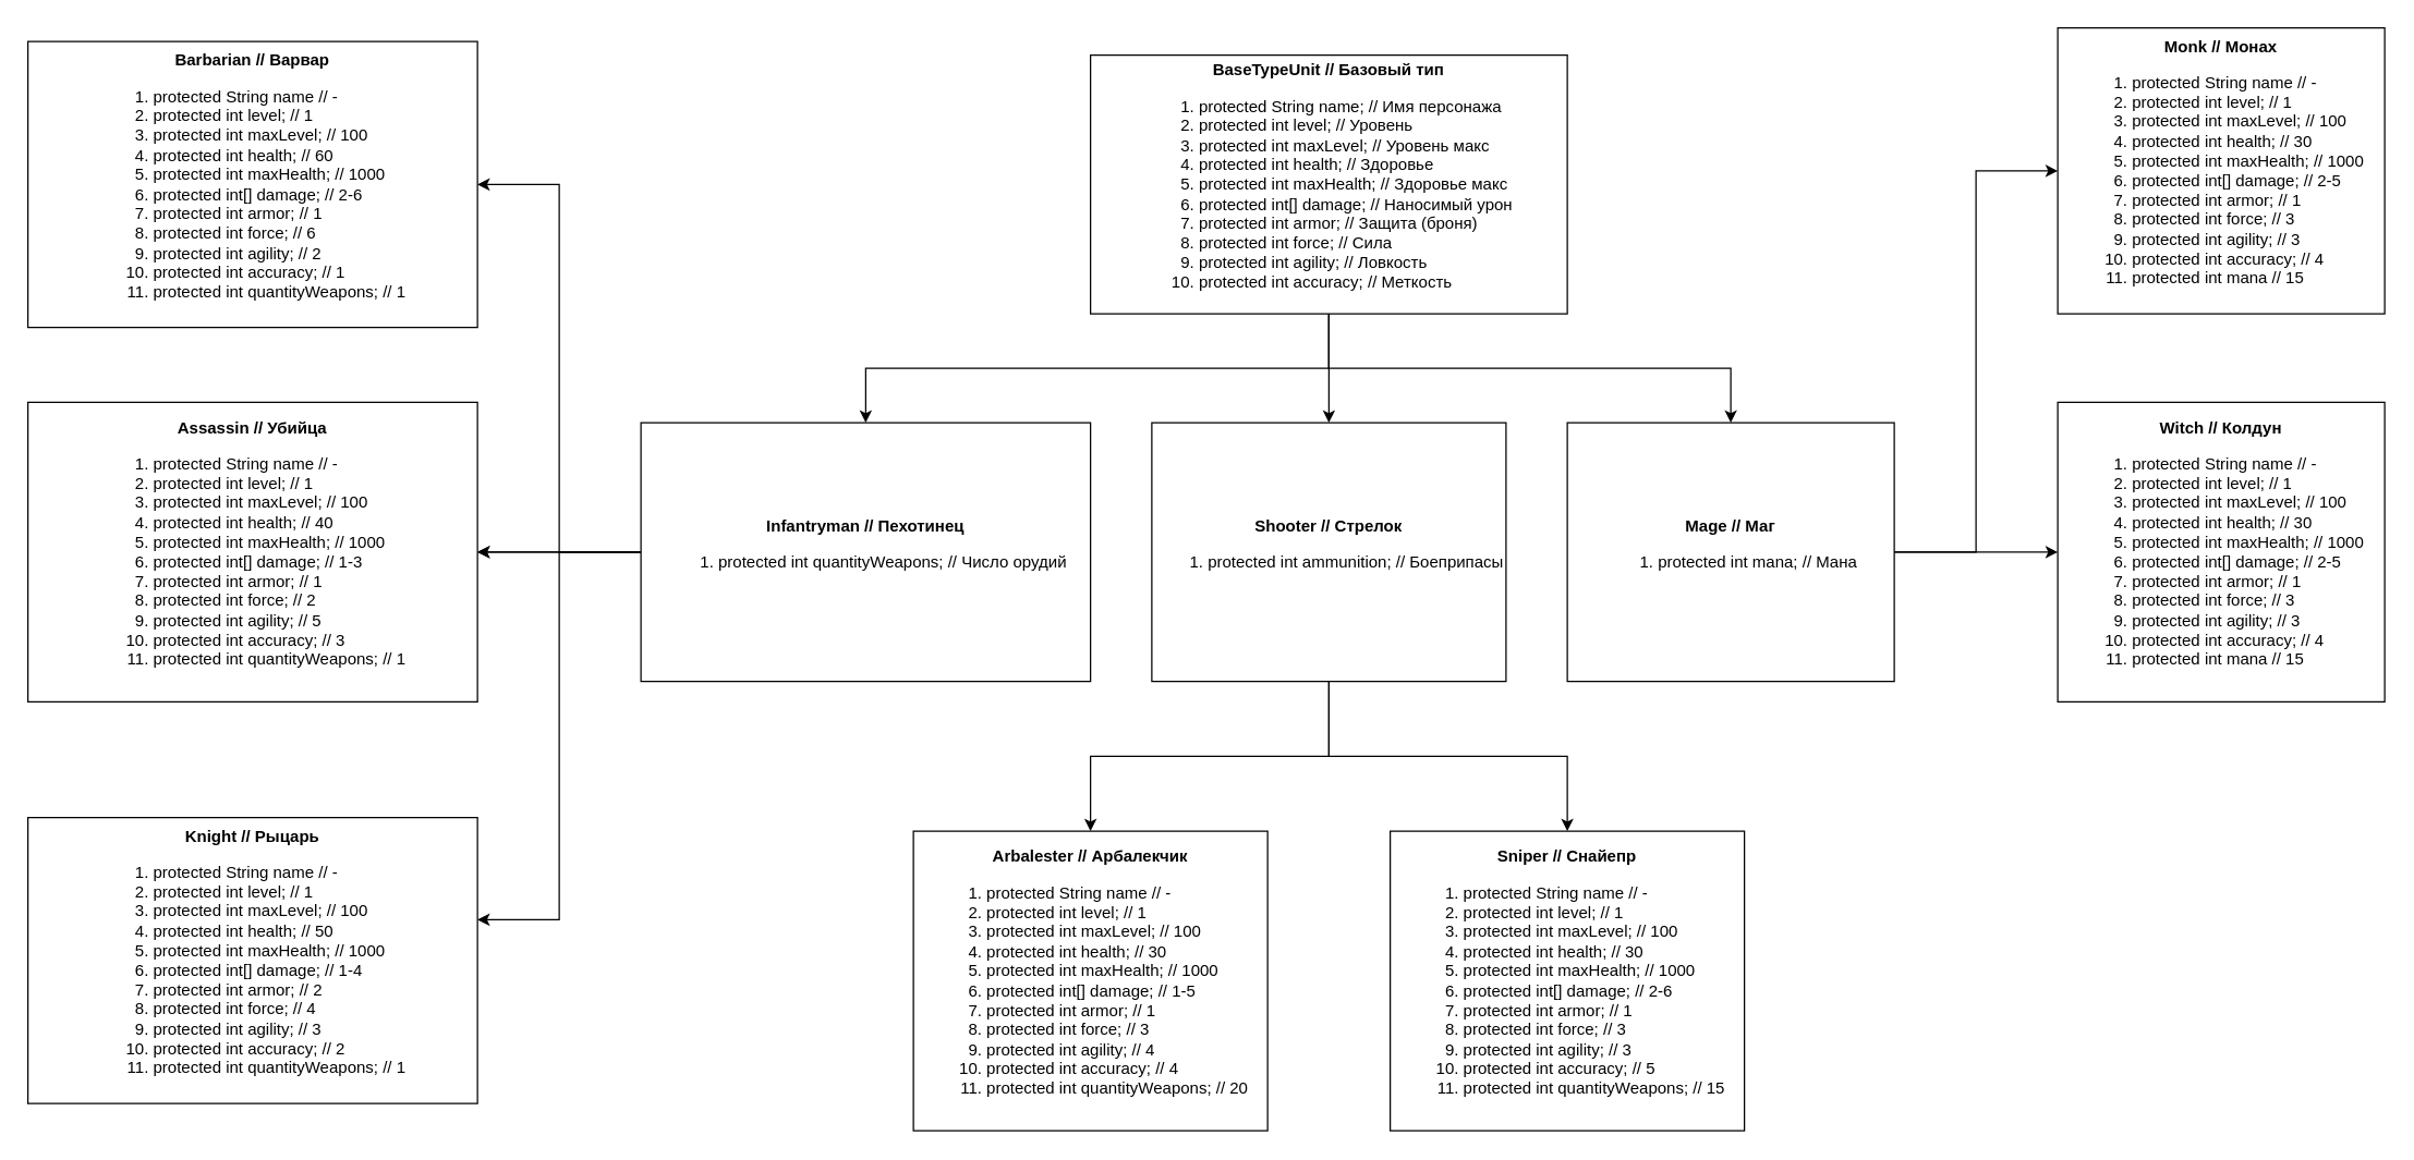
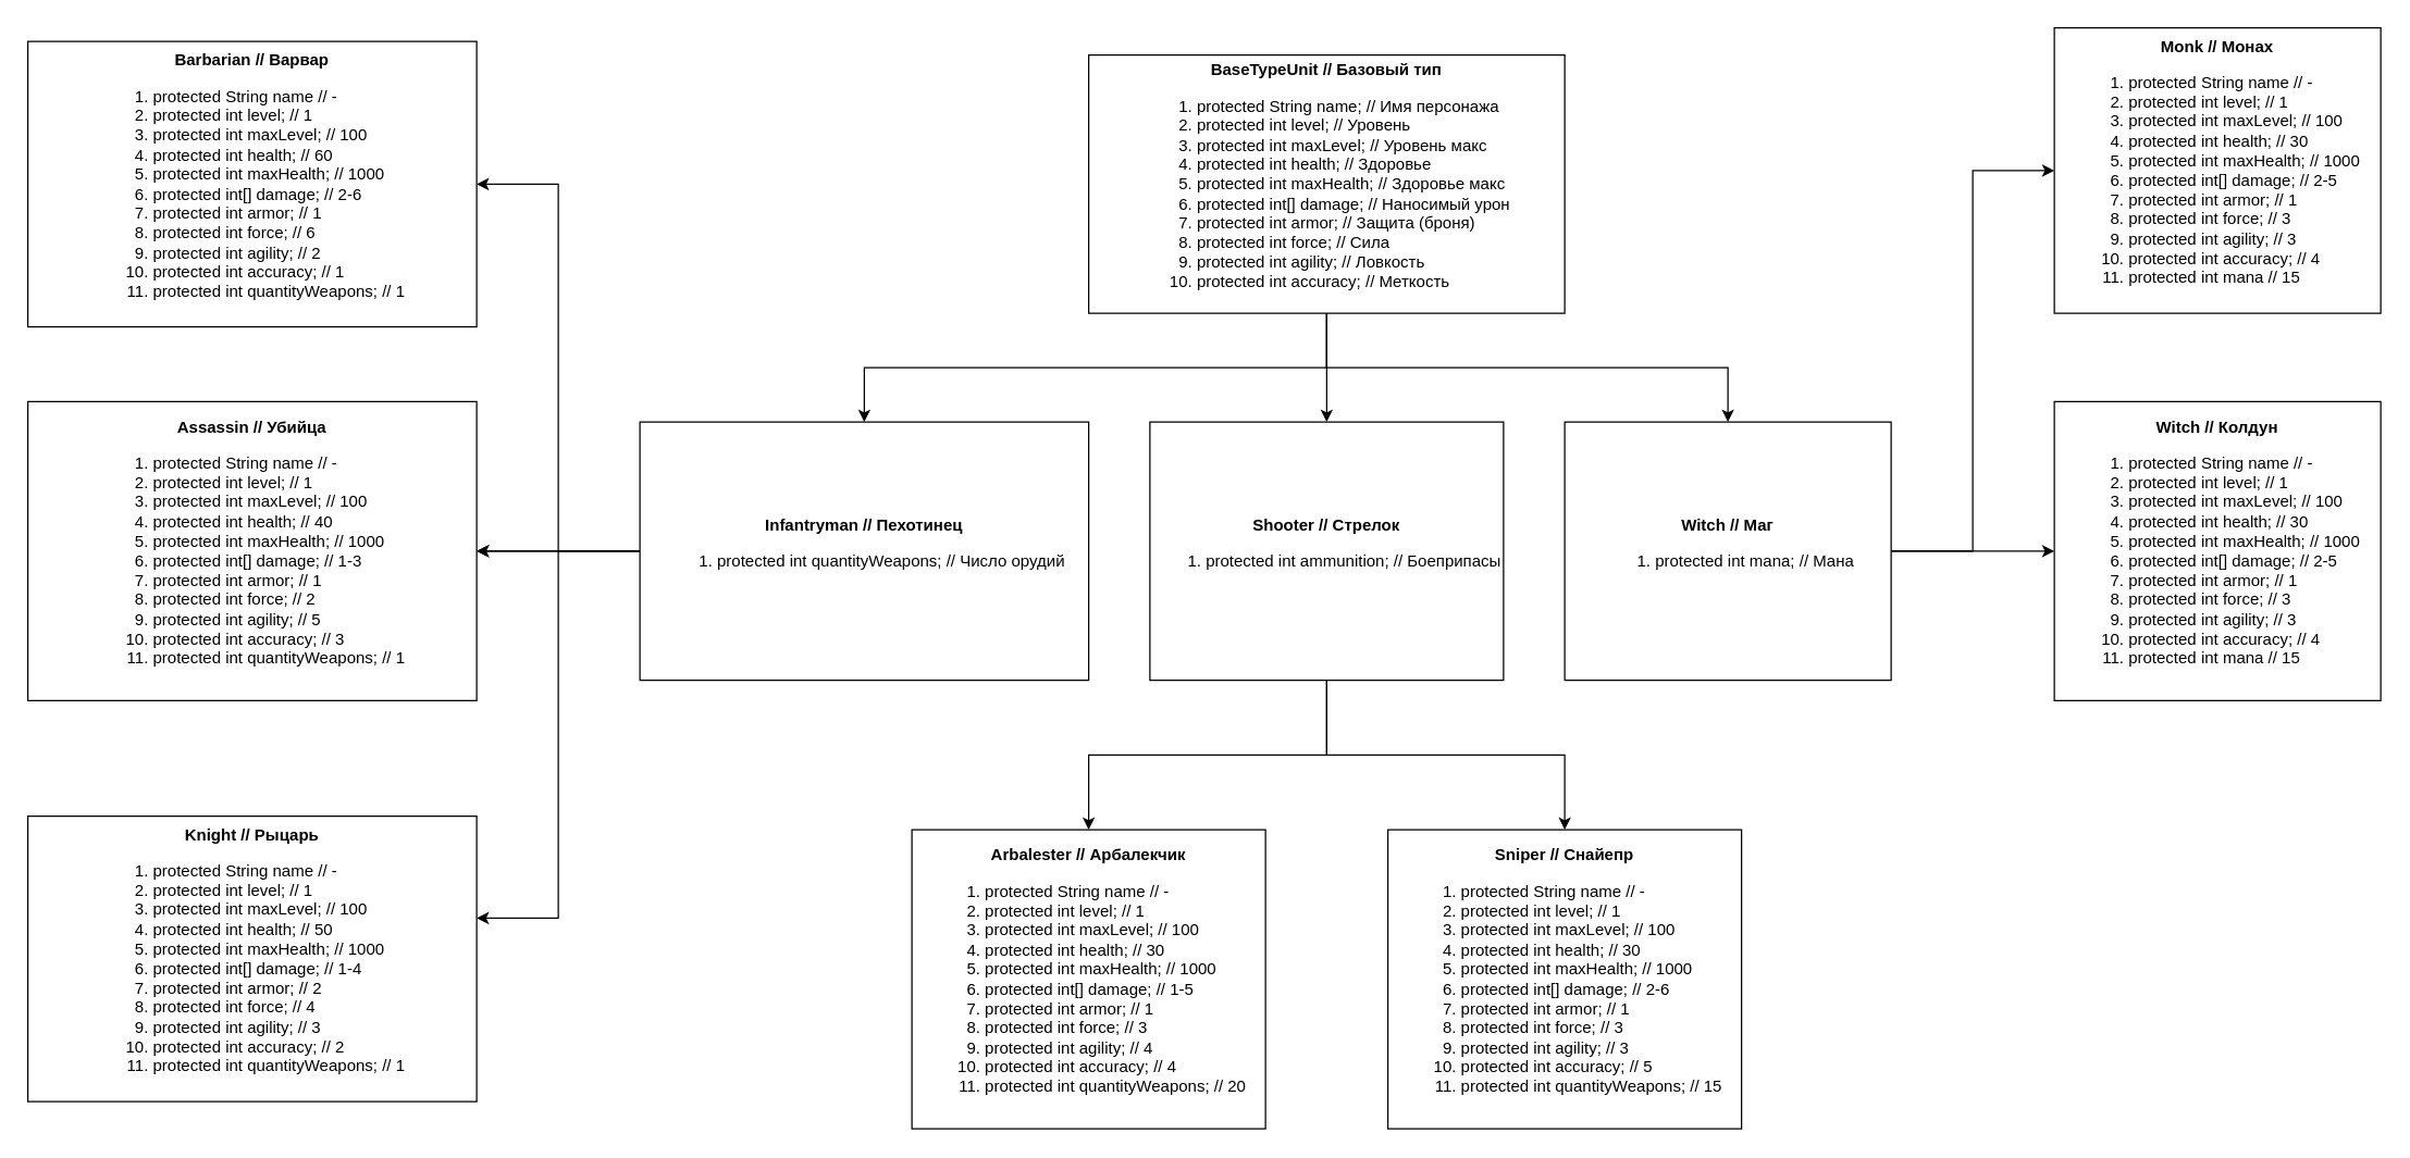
  <mxCell id="0" />
  <mxCell id="1" parent="0" />
  <mxCell id="2" value="" style="edgeStyle=orthogonalEdgeStyle;rounded=0;orthogonalLoop=1;jettySize=auto;html=1;" edge="1" parent="1" source="5" target="8"><mxGeometry relative="1" as="geometry" /></mxCell>
  <mxCell id="3" value="" style="edgeStyle=orthogonalEdgeStyle;rounded=0;orthogonalLoop=1;jettySize=auto;html=1;" edge="1" parent="1" source="5" target="11"><mxGeometry relative="1" as="geometry" /></mxCell>
  <mxCell id="4" value="" style="edgeStyle=orthogonalEdgeStyle;rounded=0;orthogonalLoop=1;jettySize=auto;html=1;" edge="1" parent="1" source="5" target="16"><mxGeometry relative="1" as="geometry" /></mxCell>
  <mxCell id="5" value="&lt;b&gt;BaseTypeUnit // Базовый тип&lt;/b&gt;&lt;br&gt;&lt;div&gt;&lt;ol&gt;&lt;li style=&quot;text-align: left;&quot;&gt;protected String name; // Имя персонажа&lt;/li&gt;&lt;li style=&quot;text-align: left;&quot;&gt;protected int level; // Уровень&lt;/li&gt;&lt;li style=&quot;text-align: left;&quot;&gt;protected int maxLevel; // Уровень макс&lt;/li&gt;&lt;li style=&quot;text-align: left;&quot;&gt;&lt;span style=&quot;background-color: initial;&quot;&gt;protected int health; // Здоровье&lt;/span&gt;&lt;/li&gt;&lt;li style=&quot;text-align: left;&quot;&gt;protected int maxHealth; // Здоровье макс&lt;/li&gt;&lt;li style=&quot;text-align: left;&quot;&gt;protected int[] damage; // Наносимый урон&lt;/li&gt;&lt;li style=&quot;text-align: left;&quot;&gt;protected int armor; // Защита (броня)&lt;/li&gt;&lt;li style=&quot;text-align: left;&quot;&gt;protected int force; // Сила&lt;/li&gt;&lt;li style=&quot;text-align: left;&quot;&gt;protected int agility; // Ловкость&lt;/li&gt;&lt;li style=&quot;text-align: left;&quot;&gt;protected int accuracy; // Меткость&lt;br&gt;&lt;/li&gt;&lt;/ol&gt;&lt;/div&gt;" style="rounded=0;whiteSpace=wrap;html=1;" vertex="1" parent="1"><mxGeometry x="800" y="40" width="350" height="190" as="geometry" /></mxCell>
  <mxCell id="6" value="" style="edgeStyle=orthogonalEdgeStyle;rounded=0;orthogonalLoop=1;jettySize=auto;html=1;" edge="1" parent="1" source="8" target="22"><mxGeometry relative="1" as="geometry"><Array as="points"><mxPoint x="1450" y="405" /><mxPoint x="1450" y="125" /></Array></mxGeometry></mxCell>
  <mxCell id="7" value="" style="edgeStyle=orthogonalEdgeStyle;rounded=0;orthogonalLoop=1;jettySize=auto;html=1;" edge="1" parent="1" source="8" target="23"><mxGeometry relative="1" as="geometry" /></mxCell>
- <mxCell id="8" value="&lt;b&gt;Mage // Маг&lt;br&gt;&lt;/b&gt;&lt;div&gt;&lt;ol&gt;&lt;li style=&quot;text-align: left;&quot;&gt;protected int mana; // Мана&lt;/li&gt;&lt;/ol&gt;&lt;/div&gt;" style="rounded=0;whiteSpace=wrap;html=1;" vertex="1" parent="1"><mxGeometry x="1150" y="310" width="240" height="190" as="geometry" /></mxCell>
+ <mxCell id="8" value="&lt;b&gt;Witch // Маг&lt;br&gt;&lt;/b&gt;&lt;div&gt;&lt;ol&gt;&lt;li style=&quot;text-align: left;&quot;&gt;protected int mana; // Мана&lt;/li&gt;&lt;/ol&gt;&lt;/div&gt;" style="rounded=0;whiteSpace=wrap;html=1;" vertex="1" parent="1"><mxGeometry x="1150" y="310" width="240" height="190" as="geometry" /></mxCell>
  <mxCell id="9" value="" style="edgeStyle=orthogonalEdgeStyle;rounded=0;orthogonalLoop=1;jettySize=auto;html=1;" edge="1" parent="1" source="11" target="20"><mxGeometry relative="1" as="geometry" /></mxCell>
  <mxCell id="10" value="" style="edgeStyle=orthogonalEdgeStyle;rounded=0;orthogonalLoop=1;jettySize=auto;html=1;" edge="1" parent="1" source="11" target="21"><mxGeometry relative="1" as="geometry" /></mxCell>
  <mxCell id="11" value="&lt;b&gt;Shooter // Стрелок&lt;br&gt;&lt;/b&gt;&lt;div&gt;&lt;ol&gt;&lt;li style=&quot;&quot;&gt;protected int ammunition; // Боеприпасы&lt;/li&gt;&lt;/ol&gt;&lt;/div&gt;" style="rounded=0;whiteSpace=wrap;html=1;align=center;" vertex="1" parent="1"><mxGeometry x="845" y="310" width="260" height="190" as="geometry" /></mxCell>
  <mxCell id="12" value="" style="edgeStyle=orthogonalEdgeStyle;rounded=0;orthogonalLoop=1;jettySize=auto;html=1;" edge="1" parent="1" source="16" target="17"><mxGeometry relative="1" as="geometry"><Array as="points"><mxPoint x="410" y="405" /><mxPoint x="410" y="675" /></Array></mxGeometry></mxCell>
  <mxCell id="13" value="" style="edgeStyle=orthogonalEdgeStyle;rounded=0;orthogonalLoop=1;jettySize=auto;html=1;" edge="1" parent="1" source="16" target="18"><mxGeometry relative="1" as="geometry" /></mxCell>
  <mxCell id="14" value="" style="edgeStyle=orthogonalEdgeStyle;rounded=0;orthogonalLoop=1;jettySize=auto;html=1;" edge="1" parent="1" source="16" target="18"><mxGeometry relative="1" as="geometry" /></mxCell>
  <mxCell id="15" value="" style="edgeStyle=orthogonalEdgeStyle;rounded=0;orthogonalLoop=1;jettySize=auto;html=1;" edge="1" parent="1" source="16" target="19"><mxGeometry relative="1" as="geometry"><Array as="points"><mxPoint x="410" y="405" /><mxPoint x="410" y="135" /></Array></mxGeometry></mxCell>
  <mxCell id="16" value="&lt;b&gt;Infantryman // Пехотинец&lt;/b&gt;&lt;br&gt;&lt;div&gt;&lt;ol&gt;&lt;li style=&quot;border-color: var(--border-color); text-align: left;&quot;&gt;protected int quantityWeapons; // Число орудий&lt;br&gt;&lt;/li&gt;&lt;/ol&gt;&lt;/div&gt;" style="rounded=0;whiteSpace=wrap;html=1;" vertex="1" parent="1"><mxGeometry x="470" y="310" width="330" height="190" as="geometry" /></mxCell>
  <mxCell id="17" value="&lt;b&gt;Knight // Рыцарь&lt;/b&gt;&lt;br&gt;&lt;div&gt;&lt;ol&gt;&lt;li style=&quot;border-color: var(--border-color); text-align: left;&quot;&gt;protected String name // -&lt;/li&gt;&lt;li style=&quot;border-color: var(--border-color); text-align: left;&quot;&gt;protected int level; // 1&lt;/li&gt;&lt;li style=&quot;border-color: var(--border-color); text-align: left;&quot;&gt;protected int maxLevel; // 100&lt;/li&gt;&lt;li style=&quot;border-color: var(--border-color); text-align: left;&quot;&gt;protected int health; // 50&lt;/li&gt;&lt;li style=&quot;border-color: var(--border-color); text-align: left;&quot;&gt;protected int maxHealth; // 1000&lt;/li&gt;&lt;li style=&quot;border-color: var(--border-color); text-align: left;&quot;&gt;protected int[] damage; // 1-4&lt;/li&gt;&lt;li style=&quot;border-color: var(--border-color); text-align: left;&quot;&gt;protected int armor; // 2&lt;/li&gt;&lt;li style=&quot;border-color: var(--border-color); text-align: left;&quot;&gt;protected int force; // 4&lt;/li&gt;&lt;li style=&quot;border-color: var(--border-color); text-align: left;&quot;&gt;protected int agility; // 3&lt;/li&gt;&lt;li style=&quot;border-color: var(--border-color); text-align: left;&quot;&gt;protected int accuracy; // 2&lt;/li&gt;&lt;li style=&quot;border-color: var(--border-color); text-align: left;&quot;&gt;protected int quantityWeapons; // 1&lt;/li&gt;&lt;/ol&gt;&lt;/div&gt;" style="rounded=0;whiteSpace=wrap;html=1;" vertex="1" parent="1"><mxGeometry x="20" y="600" width="330" height="210" as="geometry" /></mxCell>
  <mxCell id="18" value="&lt;b&gt;Assassin //&amp;nbsp;Убийца&lt;/b&gt;&lt;br&gt;&lt;div&gt;&lt;ol&gt;&lt;li style=&quot;border-color: var(--border-color); text-align: left;&quot;&gt;protected String name // -&lt;/li&gt;&lt;li style=&quot;border-color: var(--border-color); text-align: left;&quot;&gt;protected int level; // 1&lt;/li&gt;&lt;li style=&quot;border-color: var(--border-color); text-align: left;&quot;&gt;protected int maxLevel; // 100&lt;/li&gt;&lt;li style=&quot;border-color: var(--border-color); text-align: left;&quot;&gt;protected int health; // 40&lt;/li&gt;&lt;li style=&quot;border-color: var(--border-color); text-align: left;&quot;&gt;protected int maxHealth; // 1000&lt;/li&gt;&lt;li style=&quot;border-color: var(--border-color); text-align: left;&quot;&gt;protected int[] damage; // 1-3&lt;/li&gt;&lt;li style=&quot;border-color: var(--border-color); text-align: left;&quot;&gt;protected int armor; // 1&lt;/li&gt;&lt;li style=&quot;border-color: var(--border-color); text-align: left;&quot;&gt;protected int force; // 2&lt;/li&gt;&lt;li style=&quot;border-color: var(--border-color); text-align: left;&quot;&gt;protected int agility; // 5&lt;/li&gt;&lt;li style=&quot;border-color: var(--border-color); text-align: left;&quot;&gt;protected int accuracy; // 3&lt;/li&gt;&lt;li style=&quot;border-color: var(--border-color); text-align: left;&quot;&gt;protected int quantityWeapons; // 1&lt;/li&gt;&lt;/ol&gt;&lt;/div&gt;" style="rounded=0;whiteSpace=wrap;html=1;" vertex="1" parent="1"><mxGeometry x="20" y="295" width="330" height="220" as="geometry" /></mxCell>
  <mxCell id="19" value="&lt;b&gt;Barbarian //&amp;nbsp;Варвар&lt;/b&gt;&lt;br&gt;&lt;div&gt;&lt;ol&gt;&lt;li style=&quot;border-color: var(--border-color); text-align: left;&quot;&gt;protected String name // -&lt;/li&gt;&lt;li style=&quot;border-color: var(--border-color); text-align: left;&quot;&gt;protected int level; // 1&lt;/li&gt;&lt;li style=&quot;border-color: var(--border-color); text-align: left;&quot;&gt;protected int maxLevel; // 100&lt;/li&gt;&lt;li style=&quot;border-color: var(--border-color); text-align: left;&quot;&gt;protected int health; // 60&lt;/li&gt;&lt;li style=&quot;border-color: var(--border-color); text-align: left;&quot;&gt;protected int maxHealth; // 1000&lt;/li&gt;&lt;li style=&quot;border-color: var(--border-color); text-align: left;&quot;&gt;protected int[] damage; // 2-6&lt;/li&gt;&lt;li style=&quot;border-color: var(--border-color); text-align: left;&quot;&gt;protected int armor; // 1&lt;/li&gt;&lt;li style=&quot;border-color: var(--border-color); text-align: left;&quot;&gt;protected int force; // 6&lt;/li&gt;&lt;li style=&quot;border-color: var(--border-color); text-align: left;&quot;&gt;protected int agility; // 2&lt;/li&gt;&lt;li style=&quot;border-color: var(--border-color); text-align: left;&quot;&gt;protected int accuracy; // 1&lt;/li&gt;&lt;li style=&quot;border-color: var(--border-color); text-align: left;&quot;&gt;protected int quantityWeapons; // 1&lt;/li&gt;&lt;/ol&gt;&lt;/div&gt;" style="rounded=0;whiteSpace=wrap;html=1;" vertex="1" parent="1"><mxGeometry x="20" y="30" width="330" height="210" as="geometry" /></mxCell>
  <mxCell id="20" value="&lt;b&gt;Arbalester // Арбалекчик&lt;/b&gt;&lt;br&gt;&lt;div&gt;&lt;ol&gt;&lt;li style=&quot;border-color: var(--border-color); text-align: left;&quot;&gt;protected String name // -&lt;/li&gt;&lt;li style=&quot;border-color: var(--border-color); text-align: left;&quot;&gt;protected int level; // 1&lt;/li&gt;&lt;li style=&quot;border-color: var(--border-color); text-align: left;&quot;&gt;protected int maxLevel; // 100&lt;/li&gt;&lt;li style=&quot;border-color: var(--border-color); text-align: left;&quot;&gt;protected int health; // 30&lt;/li&gt;&lt;li style=&quot;border-color: var(--border-color); text-align: left;&quot;&gt;protected int maxHealth; // 1000&lt;/li&gt;&lt;li style=&quot;border-color: var(--border-color); text-align: left;&quot;&gt;protected int[] damage; // 1-5&lt;/li&gt;&lt;li style=&quot;border-color: var(--border-color); text-align: left;&quot;&gt;protected int armor; // 1&lt;/li&gt;&lt;li style=&quot;border-color: var(--border-color); text-align: left;&quot;&gt;protected int force; // 3&lt;/li&gt;&lt;li style=&quot;border-color: var(--border-color); text-align: left;&quot;&gt;protected int agility; // 4&lt;/li&gt;&lt;li style=&quot;border-color: var(--border-color); text-align: left;&quot;&gt;protected int accuracy; // 4&lt;/li&gt;&lt;li style=&quot;border-color: var(--border-color); text-align: left;&quot;&gt;protected int quantityWeapons; // 20&lt;/li&gt;&lt;/ol&gt;&lt;/div&gt;" style="rounded=0;whiteSpace=wrap;html=1;" vertex="1" parent="1"><mxGeometry x="670" y="610" width="260" height="220" as="geometry" /></mxCell>
  <mxCell id="21" value="&lt;b&gt;Sniper // Снайепр&lt;/b&gt;&lt;br&gt;&lt;div&gt;&lt;ol&gt;&lt;li style=&quot;border-color: var(--border-color); text-align: left;&quot;&gt;protected String name // -&lt;/li&gt;&lt;li style=&quot;border-color: var(--border-color); text-align: left;&quot;&gt;protected int level; // 1&lt;/li&gt;&lt;li style=&quot;border-color: var(--border-color); text-align: left;&quot;&gt;protected int maxLevel; // 100&lt;/li&gt;&lt;li style=&quot;border-color: var(--border-color); text-align: left;&quot;&gt;protected int health; // 30&lt;/li&gt;&lt;li style=&quot;border-color: var(--border-color); text-align: left;&quot;&gt;protected int maxHealth; // 1000&lt;/li&gt;&lt;li style=&quot;border-color: var(--border-color); text-align: left;&quot;&gt;protected int[] damage; // 2-6&lt;/li&gt;&lt;li style=&quot;border-color: var(--border-color); text-align: left;&quot;&gt;protected int armor; // 1&lt;/li&gt;&lt;li style=&quot;border-color: var(--border-color); text-align: left;&quot;&gt;protected int force; // 3&lt;/li&gt;&lt;li style=&quot;border-color: var(--border-color); text-align: left;&quot;&gt;protected int agility; // 3&lt;/li&gt;&lt;li style=&quot;border-color: var(--border-color); text-align: left;&quot;&gt;protected int accuracy; // 5&lt;/li&gt;&lt;li style=&quot;border-color: var(--border-color); text-align: left;&quot;&gt;protected int quantityWeapons; // 15&lt;/li&gt;&lt;/ol&gt;&lt;/div&gt;" style="rounded=0;whiteSpace=wrap;html=1;" vertex="1" parent="1"><mxGeometry x="1020" y="610" width="260" height="220" as="geometry" /></mxCell>
  <mxCell id="22" value="&lt;b&gt;Monk // Монах&lt;br&gt;&lt;/b&gt;&lt;div&gt;&lt;ol&gt;&lt;li style=&quot;border-color: var(--border-color); text-align: left;&quot;&gt;protected String name // -&lt;/li&gt;&lt;li style=&quot;border-color: var(--border-color); text-align: left;&quot;&gt;protected int level; // 1&lt;/li&gt;&lt;li style=&quot;border-color: var(--border-color); text-align: left;&quot;&gt;protected int maxLevel; // 100&lt;/li&gt;&lt;li style=&quot;border-color: var(--border-color); text-align: left;&quot;&gt;protected int health; // 30&lt;/li&gt;&lt;li style=&quot;border-color: var(--border-color); text-align: left;&quot;&gt;protected int maxHealth; // 1000&lt;/li&gt;&lt;li style=&quot;border-color: var(--border-color); text-align: left;&quot;&gt;protected int[] damage; // 2-5&lt;/li&gt;&lt;li style=&quot;border-color: var(--border-color); text-align: left;&quot;&gt;protected int armor; // 1&lt;/li&gt;&lt;li style=&quot;border-color: var(--border-color); text-align: left;&quot;&gt;protected int force; // 3&lt;/li&gt;&lt;li style=&quot;border-color: var(--border-color); text-align: left;&quot;&gt;protected int agility; // 3&lt;/li&gt;&lt;li style=&quot;border-color: var(--border-color); text-align: left;&quot;&gt;protected int accuracy; // 4&lt;/li&gt;&lt;li style=&quot;border-color: var(--border-color); text-align: left;&quot;&gt;protected int mana&amp;nbsp;// 15&lt;/li&gt;&lt;/ol&gt;&lt;/div&gt;" style="rounded=0;whiteSpace=wrap;html=1;" vertex="1" parent="1"><mxGeometry x="1510" y="20" width="240" height="210" as="geometry" /></mxCell>
  <mxCell id="23" value="&lt;b&gt;Witch // Колдун&lt;/b&gt;&lt;br&gt;&lt;div&gt;&lt;ol&gt;&lt;li style=&quot;border-color: var(--border-color); text-align: left;&quot;&gt;protected String name // -&lt;/li&gt;&lt;li style=&quot;border-color: var(--border-color); text-align: left;&quot;&gt;protected int level; // 1&lt;/li&gt;&lt;li style=&quot;border-color: var(--border-color); text-align: left;&quot;&gt;protected int maxLevel; // 100&lt;/li&gt;&lt;li style=&quot;border-color: var(--border-color); text-align: left;&quot;&gt;protected int health; // 30&lt;/li&gt;&lt;li style=&quot;border-color: var(--border-color); text-align: left;&quot;&gt;protected int maxHealth; // 1000&lt;/li&gt;&lt;li style=&quot;border-color: var(--border-color); text-align: left;&quot;&gt;protected int[] damage; // 2-5&lt;/li&gt;&lt;li style=&quot;border-color: var(--border-color); text-align: left;&quot;&gt;protected int armor; // 1&lt;/li&gt;&lt;li style=&quot;border-color: var(--border-color); text-align: left;&quot;&gt;protected int force; // 3&lt;/li&gt;&lt;li style=&quot;border-color: var(--border-color); text-align: left;&quot;&gt;protected int agility; // 3&lt;/li&gt;&lt;li style=&quot;border-color: var(--border-color); text-align: left;&quot;&gt;protected int accuracy; // 4&lt;/li&gt;&lt;li style=&quot;border-color: var(--border-color); text-align: left;&quot;&gt;protected int mana&amp;nbsp;// 15&lt;/li&gt;&lt;/ol&gt;&lt;/div&gt;" style="rounded=0;whiteSpace=wrap;html=1;" vertex="1" parent="1"><mxGeometry x="1510" y="295" width="240" height="220" as="geometry" /></mxCell>
